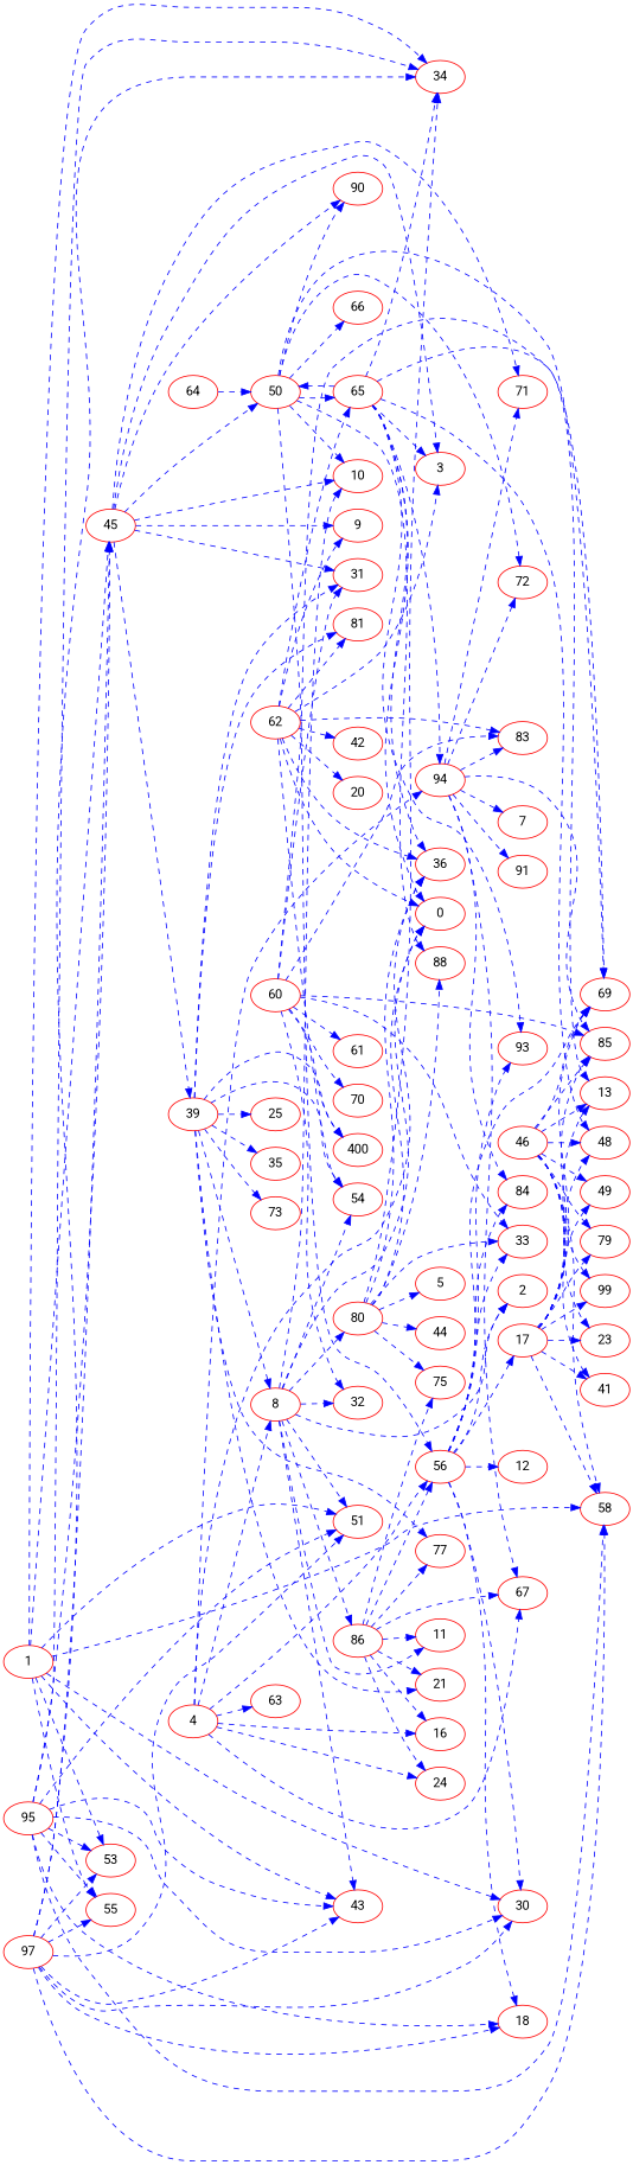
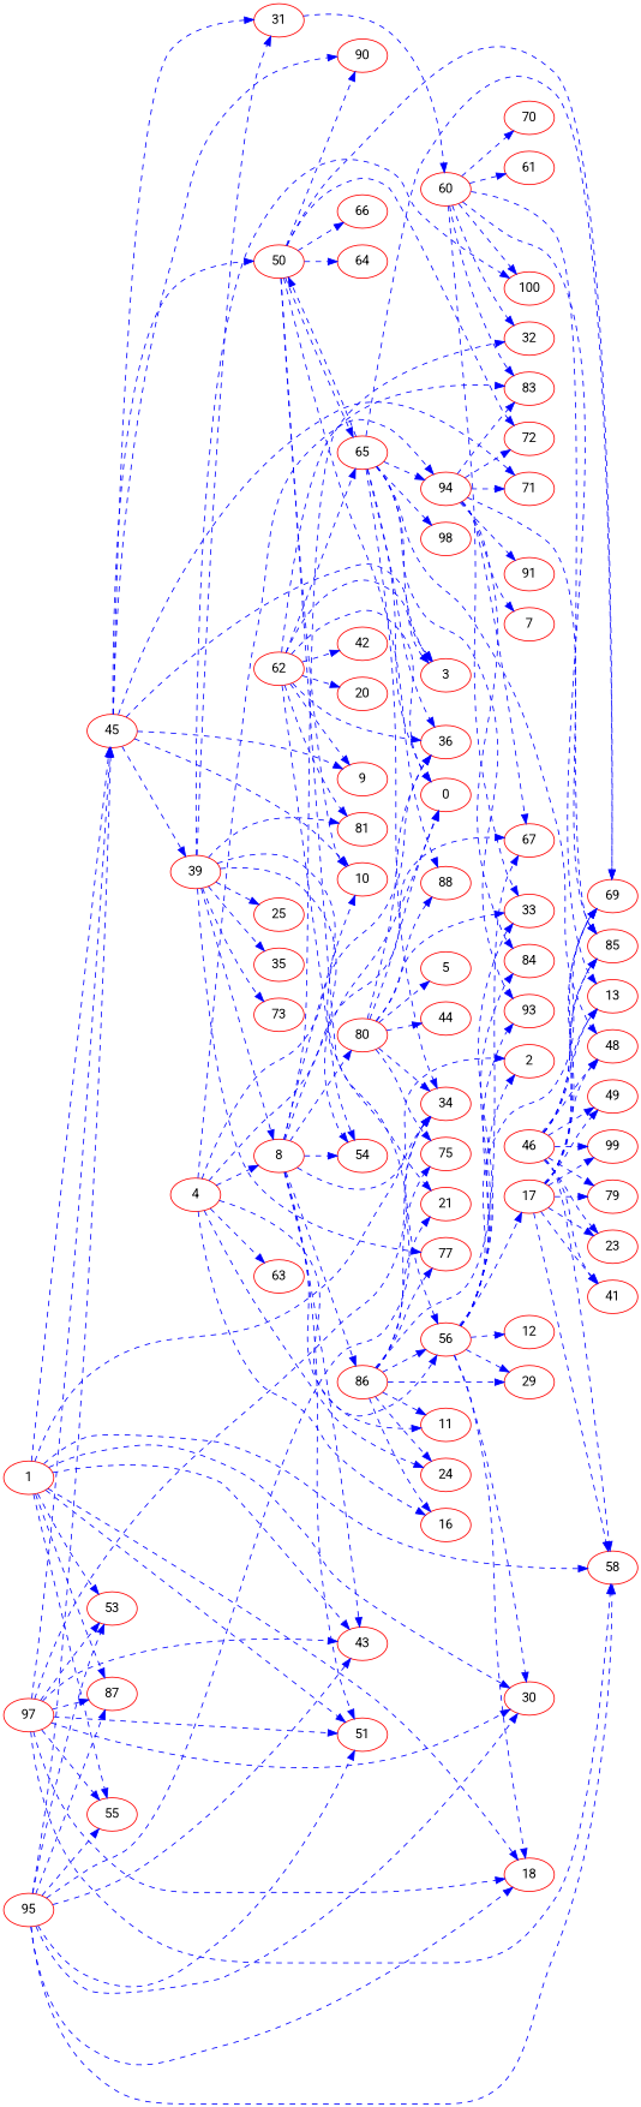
  digraph {
    fontname=Roboto
    rankdir=LR
    node [color=Red fontname=Roboto]
    edge [color=Blue fontname=Roboto style=dashed]
    1
    18
    30
    34
    43
    45
    51
    53
    55
    58
+   87
    10
    39
    31
    3
    9
    50
    71
    90
    8
    54
    21
    77
    25
    35
    73
    81
-   100 [label=400]
+   100
    56
    69
    72
    88
    64
    65
    66
    4
    16
    24
    36
    63
    67
    94
    0
    2
    11
    32
    80
    86
    17
    12
+   29
    33
    84
    93
    85
    83
    7
    91
    5
    44
    75
    13
    23
    41
    48
    49
    79
    99
+   98
    46
    60
    61
    70
    62
    20
    42
    95
    97
+   1 -> 18
    1 -> 30
    1 -> 34
    1 -> 43
    1 -> 45
    1 -> 51
    1 -> 53
    1 -> 55
    1 -> 58
+   1 -> 87
    45 -> 10
    45 -> 39
    45 -> 31
    45 -> 3
    45 -> 9
    45 -> 50
    45 -> 71
    45 -> 90
    39 -> 31
    39 -> 8
    39 -> 54
    39 -> 21
    39 -> 77
    39 -> 25
    39 -> 35
    39 -> 73
    39 -> 81
    39 -> 100
    50 -> 10
    50 -> 90
    50 -> 56
    50 -> 69
    50 -> 72
    50 -> 88
-   64 -> 50
+   50 -> 64
    50 -> 65
    50 -> 66
    8 -> 43
    8 -> 51
    8 -> 10
    8 -> 54
    8 -> 0
    8 -> 2
    8 -> 11
    8 -> 32
    8 -> 80
    8 -> 86
    56 -> 18
    56 -> 30
    56 -> 69
    56 -> 2
    56 -> 17
    56 -> 12
+   56 -> 29
    56 -> 33
    56 -> 84
    56 -> 93
    65 -> 34
    65 -> 3
    65 -> 50
    65 -> 69
    65 -> 36
    65 -> 94
    65 -> 0
    65 -> 93
    65 -> 48
+   65 -> 98
    4 -> 8
    4 -> 56
    4 -> 16
    4 -> 24
    4 -> 36
    4 -> 63
    4 -> 67
    4 -> 94
    94 -> 71
    94 -> 72
    94 -> 67
    94 -> 84
    94 -> 85
    94 -> 83
    94 -> 7
    94 -> 91
    80 -> 34
    80 -> 88
    80 -> 36
    80 -> 0
    80 -> 33
    80 -> 5
    80 -> 44
    80 -> 75
    86 -> 21
    86 -> 77
    86 -> 56
    86 -> 16
    86 -> 24
    86 -> 67
    86 -> 11
+   86 -> 29
    86 -> 75
    17 -> 58
    17 -> 69
    17 -> 85
    17 -> 13
    17 -> 23
    17 -> 41
    17 -> 48
    17 -> 49
    17 -> 79
    17 -> 99
    46 -> 58
    46 -> 69
    46 -> 85
    46 -> 13
    46 -> 23
    46 -> 41
    46 -> 48
    46 -> 49
    46 -> 79
    46 -> 99
-   60 -> 31
+   31 -> 60
    60 -> 100
    60 -> 32
    60 -> 33
    60 -> 85
    60 -> 83
    60 -> 13
    60 -> 61
    60 -> 70
    62 -> 3
    62 -> 9
    62 -> 54
    62 -> 81
    62 -> 65
    62 -> 36
    62 -> 0
    62 -> 83
    62 -> 20
    62 -> 42
    95 -> 18
    95 -> 30
    95 -> 34
    95 -> 43
    95 -> 45
    95 -> 51
    95 -> 53
    95 -> 55
    95 -> 58
+   95 -> 87
    97 -> 18
    97 -> 30
    97 -> 34
    97 -> 43
    97 -> 45
    97 -> 51
    97 -> 53
    97 -> 55
    97 -> 58
+   97 -> 87
  }
